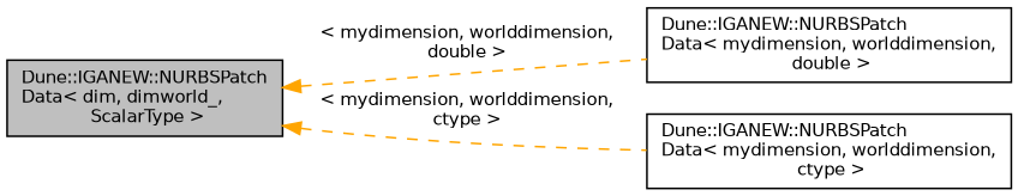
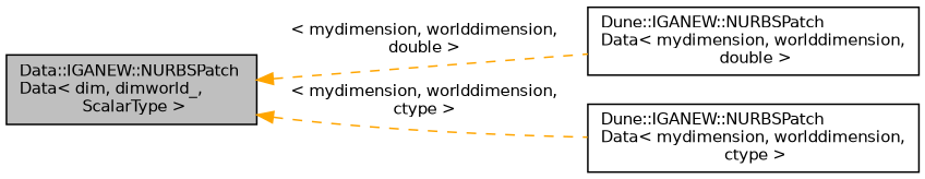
  digraph {
    rankdir=LR
    node [color=black fillcolor=white fontname=Helvetica fontsize=10 shape=record style=filled]
    edge [color=orange dir=back fontname=Helvetica fontsize=10 labelfontname=Helvetica labelfontsize=10 style=dashed]
-   n1 [fillcolor=grey75 fontcolor=black height=0.2 label="Dune::IGANEW::NURBSPatch\lData\< dim, dimworld_,\l ScalarType \>" width=0.4]
+   n1 [fillcolor=grey75 fontcolor=black height=0.2 label="Data::IGANEW::NURBSPatch\lData\< dim, dimworld_,\l ScalarType \>" width=0.4]
    n2 [height=0.2 label="Dune::IGANEW::NURBSPatch\lData\< mydimension, worlddimension,\l double \>" width=0.4]
    n3 [height=0.2 label="Dune::IGANEW::NURBSPatch\lData\< mydimension, worlddimension,\l ctype \>" width=0.4]
    n1 -> n2 [label=" \< mydimension, worlddimension,\l double \>"]
    n1 -> n3 [label=" \< mydimension, worlddimension,\l ctype \>"]
  }
